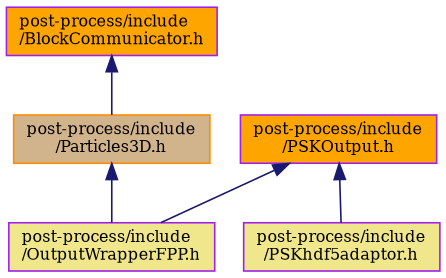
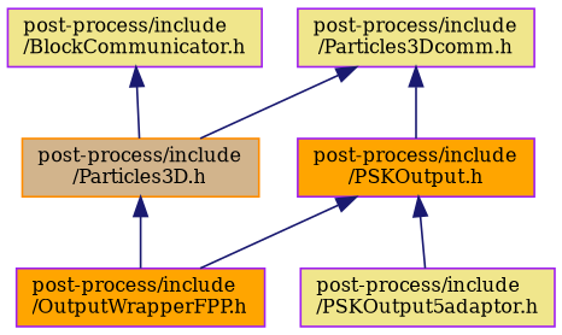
  digraph {
    fontname="DejaVu Serif"
    node [color=purple fillcolor=orange fontname="DejaVu Serif" fontsize=10 shape=record style=filled]
    edge [color=midnightblue dir=back fontname="DejaVu Serif" fontsize=10 labelfontname=Helvetica labelfontsize=10 style=solid]
-   n1 [fontcolor=black height=0.2 label="post-process/include\l/BlockCommunicator.h" width=0.4]
+   n1 [fillcolor=khaki fontcolor=black height=0.2 label="post-process/include\l/BlockCommunicator.h" width=0.4]
    n2 [color=darkorange fillcolor=tan height=0.2 label="post-process/include\l/Particles3D.h" width=0.4]
+   n3 [fillcolor=khaki height=0.2 label="post-process/include\l/Particles3Dcomm.h" width=0.4]
    n4 [height=0.2 label="post-process/include\l/PSKOutput.h" width=0.4]
-   n5 [fillcolor=khaki height=0.2 label="post-process/include\l/OutputWrapperFPP.h" width=0.4]
-   n6 [fillcolor=khaki height=0.2 label="post-process/include\l/PSKhdf5adaptor.h" width=0.4]
+   n5 [height=0.2 label="post-process/include\l/OutputWrapperFPP.h" width=0.4]
+   n6 [fillcolor=khaki height=0.2 label="post-process/include\l/PSKOutput5adaptor.h" width=0.4]
    n1 -> n2
    n2 -> n5
+   n3 -> n2
+   n3 -> n4
    n4 -> n5
    n4 -> n6
  }
